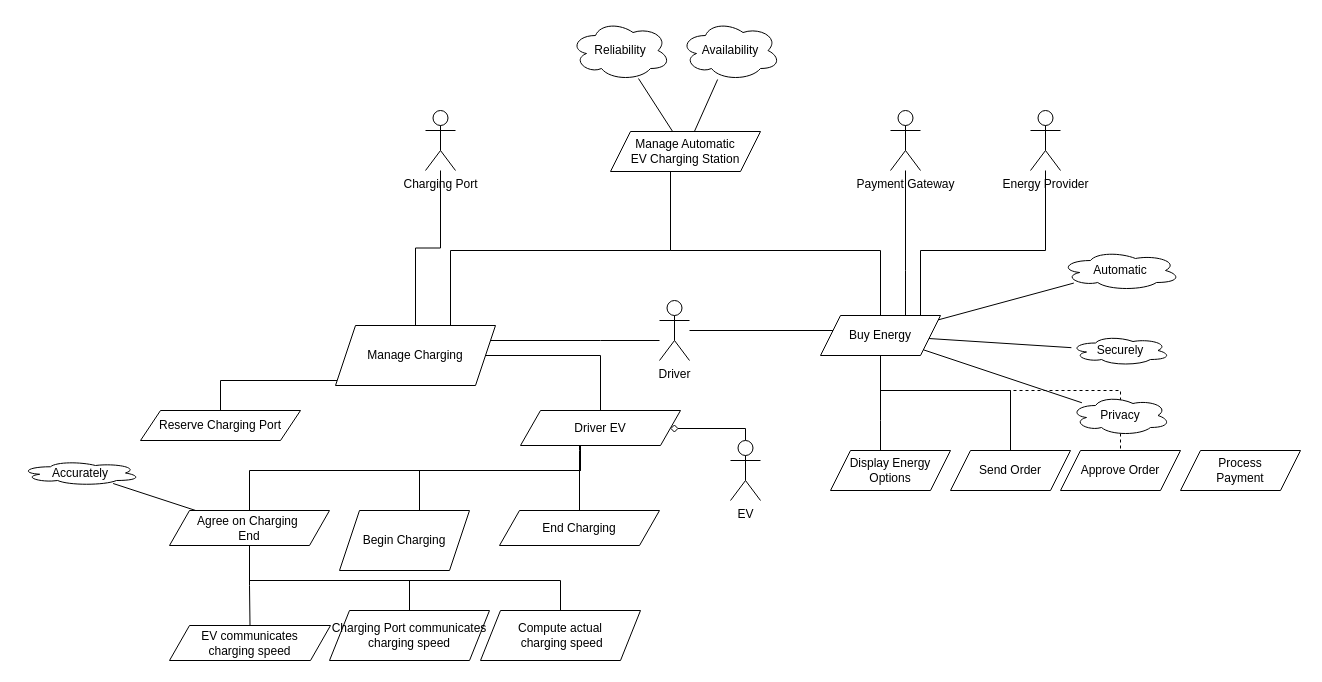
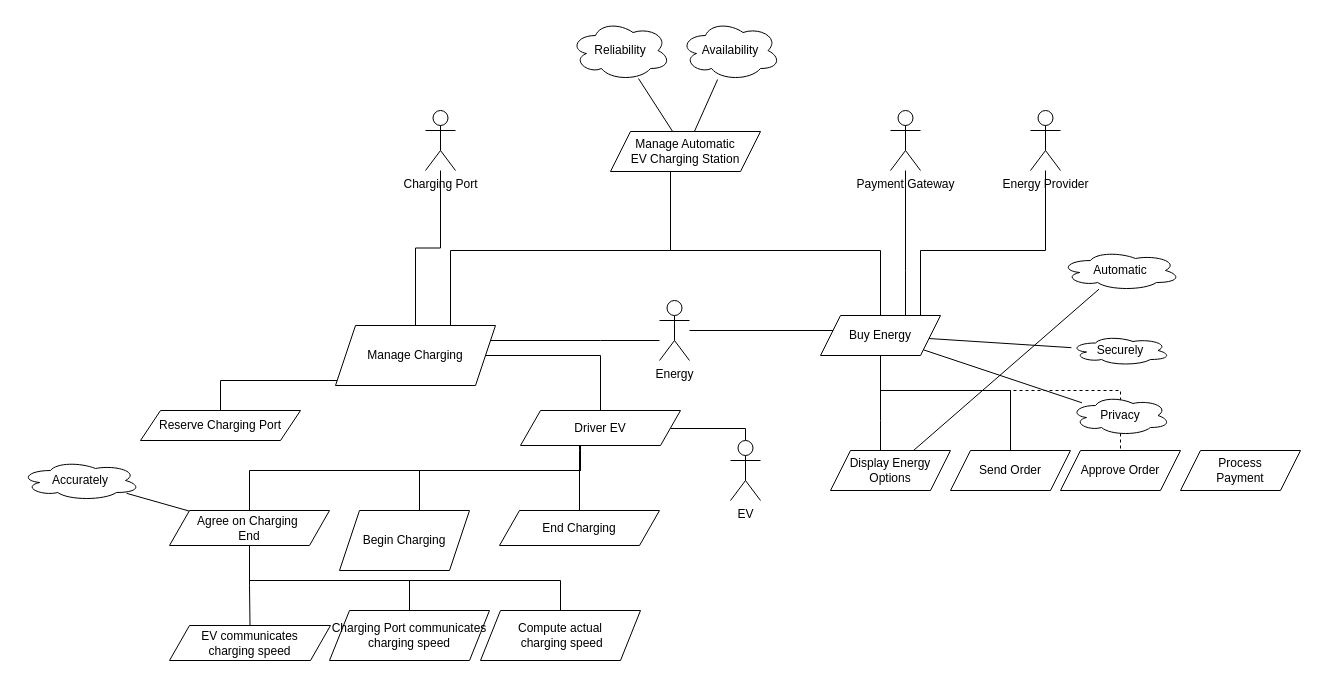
  <mxCell id="0" />
  <mxCell id="1" parent="0" />
  <mxCell id="2" value="" style="edgeStyle=orthogonalEdgeStyle;rounded=0;orthogonalLoop=1;jettySize=auto;html=1;strokeColor=default;endArrow=none;endFill=0;" parent="1" source="4" target="10" edge="1"><mxGeometry relative="1" as="geometry"><Array as="points"><mxPoint x="670" y="250" /><mxPoint x="450" y="250" /></Array></mxGeometry></mxCell>
  <mxCell id="3" value="" style="edgeStyle=orthogonalEdgeStyle;rounded=0;orthogonalLoop=1;jettySize=auto;html=1;endArrow=none;endFill=0;strokeColor=default;" parent="1" source="4" target="14" edge="1"><mxGeometry relative="1" as="geometry"><Array as="points"><mxPoint x="670" y="250" /><mxPoint x="880" y="250" /></Array></mxGeometry></mxCell>
  <mxCell id="4" value="Manage Automatic&lt;br&gt;EV Charging Station" style="shape=parallelogram;perimeter=parallelogramPerimeter;whiteSpace=wrap;html=1;fixedSize=1;" parent="1" vertex="1"><mxGeometry x="610" y="131" width="150" height="40" as="geometry" /></mxCell>
  <mxCell id="5" value="" style="edgeStyle=orthogonalEdgeStyle;rounded=0;orthogonalLoop=1;jettySize=auto;html=1;endArrow=none;endFill=0;strokeColor=default;" parent="1" source="10" target="30" edge="1"><mxGeometry relative="1" as="geometry"><Array as="points"><mxPoint x="440" y="380" /><mxPoint x="220" y="380" /></Array></mxGeometry></mxCell>
  <mxCell id="6" value="" style="edgeStyle=orthogonalEdgeStyle;rounded=0;orthogonalLoop=1;jettySize=auto;html=1;endArrow=none;endFill=0;strokeColor=default;" parent="1" source="10" target="31" edge="1"><mxGeometry relative="1" as="geometry" /></mxCell>
  <mxCell id="7" style="edgeStyle=orthogonalEdgeStyle;rounded=0;orthogonalLoop=1;jettySize=auto;html=1;endArrow=none;endFill=0;strokeColor=default;" parent="1" source="31" target="35" edge="1"><mxGeometry relative="1" as="geometry"><Array as="points"><mxPoint x="580" y="470" /><mxPoint x="249" y="470" /></Array></mxGeometry></mxCell>
  <mxCell id="8" style="edgeStyle=orthogonalEdgeStyle;rounded=0;orthogonalLoop=1;jettySize=auto;html=1;endArrow=none;endFill=0;strokeColor=default;" parent="1" source="31" target="36" edge="1"><mxGeometry relative="1" as="geometry"><Array as="points"><mxPoint x="580" y="470" /><mxPoint x="419" y="470" /></Array></mxGeometry></mxCell>
  <mxCell id="9" style="edgeStyle=orthogonalEdgeStyle;rounded=0;orthogonalLoop=1;jettySize=auto;html=1;endArrow=none;endFill=0;strokeColor=default;" parent="1" source="31" target="37" edge="1"><mxGeometry relative="1" as="geometry"><Array as="points"><mxPoint x="579" y="450" /><mxPoint x="579" y="450" /></Array></mxGeometry></mxCell>
  <mxCell id="10" value="Manage Charging" style="shape=parallelogram;perimeter=parallelogramPerimeter;whiteSpace=wrap;html=1;fixedSize=1;" parent="1" vertex="1"><mxGeometry x="335" y="325" width="160" height="60" as="geometry" /></mxCell>
  <mxCell id="11" style="edgeStyle=orthogonalEdgeStyle;rounded=0;orthogonalLoop=1;jettySize=auto;html=1;endArrow=none;endFill=0;strokeColor=default;" parent="1" source="14" target="26" edge="1"><mxGeometry relative="1" as="geometry"><Array as="points"><mxPoint x="880" y="420" /><mxPoint x="880" y="420" /></Array></mxGeometry></mxCell>
  <mxCell id="12" style="edgeStyle=orthogonalEdgeStyle;rounded=0;orthogonalLoop=1;jettySize=auto;html=1;endArrow=none;endFill=0;strokeColor=default;" parent="1" source="14" target="27" edge="1"><mxGeometry relative="1" as="geometry"><Array as="points"><mxPoint x="880" y="390" /><mxPoint x="1010" y="390" /></Array></mxGeometry></mxCell>
  <mxCell id="13" style="edgeStyle=orthogonalEdgeStyle;rounded=0;orthogonalLoop=1;jettySize=auto;html=1;endArrow=none;endFill=0;strokeColor=default;dashed=1;" parent="1" source="14" target="28" edge="1"><mxGeometry relative="1" as="geometry"><Array as="points"><mxPoint x="880" y="390" /><mxPoint x="1120" y="390" /></Array></mxGeometry></mxCell>
  <mxCell id="14" value="Buy Energy" style="shape=parallelogram;perimeter=parallelogramPerimeter;whiteSpace=wrap;html=1;fixedSize=1;" parent="1" vertex="1"><mxGeometry x="820" y="315" width="120" height="40" as="geometry" /></mxCell>
  <mxCell id="15" style="edgeStyle=orthogonalEdgeStyle;rounded=0;orthogonalLoop=1;jettySize=auto;html=1;endArrow=none;endFill=0;strokeColor=default;" parent="1" source="16" target="10" edge="1"><mxGeometry relative="1" as="geometry" /></mxCell>
  <mxCell id="16" value="Charging Port" style="shape=umlActor;verticalLabelPosition=bottom;verticalAlign=top;html=1;outlineConnect=0;" parent="1" vertex="1"><mxGeometry x="425" y="110" width="30" height="60" as="geometry" /></mxCell>
  <mxCell id="17" style="edgeStyle=orthogonalEdgeStyle;rounded=0;orthogonalLoop=1;jettySize=auto;html=1;endArrow=none;endFill=0;strokeColor=default;" parent="1" source="19" target="10" edge="1"><mxGeometry relative="1" as="geometry"><Array as="points"><mxPoint x="600" y="340" /><mxPoint x="600" y="340" /></Array></mxGeometry></mxCell>
  <mxCell id="18" style="edgeStyle=orthogonalEdgeStyle;rounded=0;orthogonalLoop=1;jettySize=auto;html=1;endArrow=none;endFill=0;strokeColor=default;" parent="1" source="19" target="14" edge="1"><mxGeometry relative="1" as="geometry"><Array as="points"><mxPoint x="840" y="330" /><mxPoint x="840" y="330" /></Array></mxGeometry></mxCell>
- <mxCell id="19" value="Driver" style="shape=umlActor;verticalLabelPosition=bottom;verticalAlign=top;html=1;outlineConnect=0;" parent="1" vertex="1"><mxGeometry x="659" y="300" width="30" height="60" as="geometry" /></mxCell>
- <mxCell id="20" style="edgeStyle=orthogonalEdgeStyle;rounded=0;orthogonalLoop=1;jettySize=auto;html=1;endArrow=diamond;endFill=0;strokeColor=default;" parent="1" source="21" target="31" edge="1"><mxGeometry relative="1" as="geometry"><Array as="points"><mxPoint x="745" y="428" /></Array></mxGeometry></mxCell>
+ <mxCell id="19" value="Energy" style="shape=umlActor;verticalLabelPosition=bottom;verticalAlign=top;html=1;outlineConnect=0;" parent="1" vertex="1"><mxGeometry x="659" y="300" width="30" height="60" as="geometry" /></mxCell>
+ <mxCell id="20" style="edgeStyle=orthogonalEdgeStyle;rounded=0;orthogonalLoop=1;jettySize=auto;html=1;endArrow=none;endFill=0;strokeColor=default;" parent="1" source="21" target="31" edge="1"><mxGeometry relative="1" as="geometry"><Array as="points"><mxPoint x="745" y="428" /></Array></mxGeometry></mxCell>
  <mxCell id="21" value="EV" style="shape=umlActor;verticalLabelPosition=bottom;verticalAlign=top;html=1;outlineConnect=0;" parent="1" vertex="1"><mxGeometry x="730" y="440" width="30" height="60" as="geometry" /></mxCell>
  <mxCell id="22" style="edgeStyle=orthogonalEdgeStyle;rounded=0;orthogonalLoop=1;jettySize=auto;html=1;endArrow=none;endFill=0;strokeColor=default;" parent="1" source="23" target="14" edge="1"><mxGeometry relative="1" as="geometry"><Array as="points"><mxPoint x="1045" y="250" /><mxPoint x="920" y="250" /></Array></mxGeometry></mxCell>
  <mxCell id="23" value="Energy Provider" style="shape=umlActor;verticalLabelPosition=bottom;verticalAlign=top;html=1;outlineConnect=0;" parent="1" vertex="1"><mxGeometry x="1030" y="110" width="30" height="60" as="geometry" /></mxCell>
  <mxCell id="24" style="edgeStyle=orthogonalEdgeStyle;rounded=0;orthogonalLoop=1;jettySize=auto;html=1;endArrow=none;endFill=0;strokeColor=default;" parent="1" source="25" target="14" edge="1"><mxGeometry relative="1" as="geometry"><Array as="points"><mxPoint x="905" y="270" /><mxPoint x="905" y="270" /></Array></mxGeometry></mxCell>
  <mxCell id="25" value="Payment Gateway" style="shape=umlActor;verticalLabelPosition=bottom;verticalAlign=top;html=1;outlineConnect=0;" parent="1" vertex="1"><mxGeometry x="890" y="110" width="30" height="60" as="geometry" /></mxCell>
  <mxCell id="26" value="Display Energy Options" style="shape=parallelogram;perimeter=parallelogramPerimeter;whiteSpace=wrap;html=1;fixedSize=1;" parent="1" vertex="1"><mxGeometry x="830" y="450" width="120" height="40" as="geometry" /></mxCell>
  <mxCell id="27" value="Send Order" style="shape=parallelogram;perimeter=parallelogramPerimeter;whiteSpace=wrap;html=1;fixedSize=1;" parent="1" vertex="1"><mxGeometry x="950" y="450" width="120" height="40" as="geometry" /></mxCell>
  <mxCell id="28" value="Approve Order" style="shape=parallelogram;perimeter=parallelogramPerimeter;whiteSpace=wrap;html=1;fixedSize=1;" parent="1" vertex="1"><mxGeometry x="1060" y="450" width="120" height="40" as="geometry" /></mxCell>
  <mxCell id="29" value="Process&lt;br&gt;Payment" style="shape=parallelogram;perimeter=parallelogramPerimeter;whiteSpace=wrap;html=1;fixedSize=1;" parent="1" vertex="1"><mxGeometry x="1180" y="450" width="120" height="40" as="geometry" /></mxCell>
  <mxCell id="30" value="Reserve Charging Port" style="shape=parallelogram;perimeter=parallelogramPerimeter;whiteSpace=wrap;html=1;fixedSize=1;" parent="1" vertex="1"><mxGeometry x="140" y="410" width="160" height="30" as="geometry" /></mxCell>
  <mxCell id="31" value="Driver EV" style="shape=parallelogram;perimeter=parallelogramPerimeter;whiteSpace=wrap;html=1;fixedSize=1;" parent="1" vertex="1"><mxGeometry x="520" y="410" width="160" height="35" as="geometry" /></mxCell>
  <mxCell id="32" value="" style="edgeStyle=orthogonalEdgeStyle;rounded=0;orthogonalLoop=1;jettySize=auto;html=1;endArrow=none;endFill=0;" parent="1" source="35" target="48" edge="1"><mxGeometry relative="1" as="geometry" /></mxCell>
  <mxCell id="33" value="" style="edgeStyle=orthogonalEdgeStyle;rounded=0;orthogonalLoop=1;jettySize=auto;html=1;endArrow=none;endFill=0;" parent="1" source="35" target="49" edge="1"><mxGeometry relative="1" as="geometry"><Array as="points"><mxPoint x="249" y="580" /><mxPoint x="409" y="580" /></Array></mxGeometry></mxCell>
  <mxCell id="34" value="" style="edgeStyle=orthogonalEdgeStyle;rounded=0;orthogonalLoop=1;jettySize=auto;html=1;endArrow=none;endFill=0;" parent="1" source="35" target="50" edge="1"><mxGeometry relative="1" as="geometry"><Array as="points"><mxPoint x="249" y="580" /><mxPoint x="560" y="580" /></Array></mxGeometry></mxCell>
  <mxCell id="35" value="Agree on Charging&amp;nbsp;&lt;br&gt;End" style="shape=parallelogram;perimeter=parallelogramPerimeter;whiteSpace=wrap;html=1;fixedSize=1;" parent="1" vertex="1"><mxGeometry x="169" y="510" width="160" height="35" as="geometry" /></mxCell>
  <mxCell id="36" value="Begin Charging" style="shape=parallelogram;perimeter=parallelogramPerimeter;whiteSpace=wrap;html=1;fixedSize=1;" parent="1" vertex="1"><mxGeometry x="339" y="510" width="130" height="60" as="geometry" /></mxCell>
  <mxCell id="37" value="End Charging" style="shape=parallelogram;perimeter=parallelogramPerimeter;whiteSpace=wrap;html=1;fixedSize=1;" parent="1" vertex="1"><mxGeometry x="499" y="510" width="160" height="35" as="geometry" /></mxCell>
  <mxCell id="38" style="rounded=0;orthogonalLoop=1;jettySize=auto;html=1;strokeColor=default;endArrow=none;endFill=0;" parent="1" source="39" target="4" edge="1"><mxGeometry relative="1" as="geometry" /></mxCell>
  <mxCell id="39" value="Reliability" style="ellipse;shape=cloud;whiteSpace=wrap;html=1;" parent="1" vertex="1"><mxGeometry x="570" y="20" width="100" height="60" as="geometry" /></mxCell>
  <mxCell id="40" style="rounded=0;orthogonalLoop=1;jettySize=auto;html=1;strokeColor=default;endArrow=none;endFill=0;" parent="1" source="41" target="4" edge="1"><mxGeometry relative="1" as="geometry"><mxPoint x="756.069" y="110" as="targetPoint" /></mxGeometry></mxCell>
  <mxCell id="41" value="Availability" style="ellipse;shape=cloud;whiteSpace=wrap;html=1;" parent="1" vertex="1"><mxGeometry x="680" y="20" width="100" height="60" as="geometry" /></mxCell>
  <mxCell id="42" style="rounded=0;orthogonalLoop=1;jettySize=auto;html=1;strokeColor=default;endArrow=none;endFill=0;" parent="1" source="43" target="14" edge="1"><mxGeometry relative="1" as="geometry"><mxPoint x="832.129" y="261" as="targetPoint" /></mxGeometry></mxCell>
  <mxCell id="43" value="Privacy" style="ellipse;shape=cloud;whiteSpace=wrap;html=1;" parent="1" vertex="1"><mxGeometry x="1070" y="395" width="100" height="40" as="geometry" /></mxCell>
  <mxCell id="44" style="rounded=0;orthogonalLoop=1;jettySize=auto;html=1;strokeColor=default;endArrow=none;endFill=0;" parent="1" source="45" target="14" edge="1"><mxGeometry relative="1" as="geometry"><mxPoint x="602.367" y="320.526" as="targetPoint" /></mxGeometry></mxCell>
  <mxCell id="45" value="Securely" style="ellipse;shape=cloud;whiteSpace=wrap;html=1;" parent="1" vertex="1"><mxGeometry x="1070" y="335" width="100" height="30" as="geometry" /></mxCell>
- <mxCell id="46" style="edgeStyle=none;rounded=0;orthogonalLoop=1;jettySize=auto;html=1;endArrow=none;endFill=0;strokeColor=default;" parent="1" source="47" target="14" edge="1"><mxGeometry relative="1" as="geometry" /></mxCell>
+ <mxCell id="46" style="edgeStyle=none;rounded=0;orthogonalLoop=1;jettySize=auto;html=1;endArrow=none;endFill=0;strokeColor=default;" parent="1" source="47" target="26" edge="1"><mxGeometry relative="1" as="geometry" /></mxCell>
  <mxCell id="47" value="Automatic" style="ellipse;shape=cloud;whiteSpace=wrap;html=1;" parent="1" vertex="1"><mxGeometry x="1060" y="250" width="120" height="40" as="geometry" /></mxCell>
  <mxCell id="48" value="EV communicates&lt;br&gt;charging speed" style="shape=parallelogram;perimeter=parallelogramPerimeter;whiteSpace=wrap;html=1;fixedSize=1;" parent="1" vertex="1"><mxGeometry x="169" y="625" width="161" height="35" as="geometry" /></mxCell>
  <mxCell id="49" value="Charging Port communicates&lt;br&gt;charging speed" style="shape=parallelogram;perimeter=parallelogramPerimeter;whiteSpace=wrap;html=1;fixedSize=1;" parent="1" vertex="1"><mxGeometry x="329" y="610" width="160" height="50" as="geometry" /></mxCell>
  <mxCell id="50" value="Compute actual&lt;br&gt;&amp;nbsp;charging speed" style="shape=parallelogram;perimeter=parallelogramPerimeter;whiteSpace=wrap;html=1;fixedSize=1;" parent="1" vertex="1"><mxGeometry x="480" y="610" width="160" height="50" as="geometry" /></mxCell>
  <mxCell id="51" style="rounded=0;orthogonalLoop=1;jettySize=auto;html=1;endArrow=none;endFill=0;" parent="1" source="52" target="35" edge="1"><mxGeometry relative="1" as="geometry" /></mxCell>
- <mxCell id="52" value="Accurately" style="ellipse;shape=cloud;whiteSpace=wrap;html=1;" parent="1" vertex="1"><mxGeometry x="20" y="460" width="120" height="25" as="geometry" /></mxCell>
+ <mxCell id="52" value="Accurately" style="ellipse;shape=cloud;whiteSpace=wrap;html=1;" parent="1" vertex="1"><mxGeometry x="20" y="460" width="120" height="40" as="geometry" /></mxCell>
